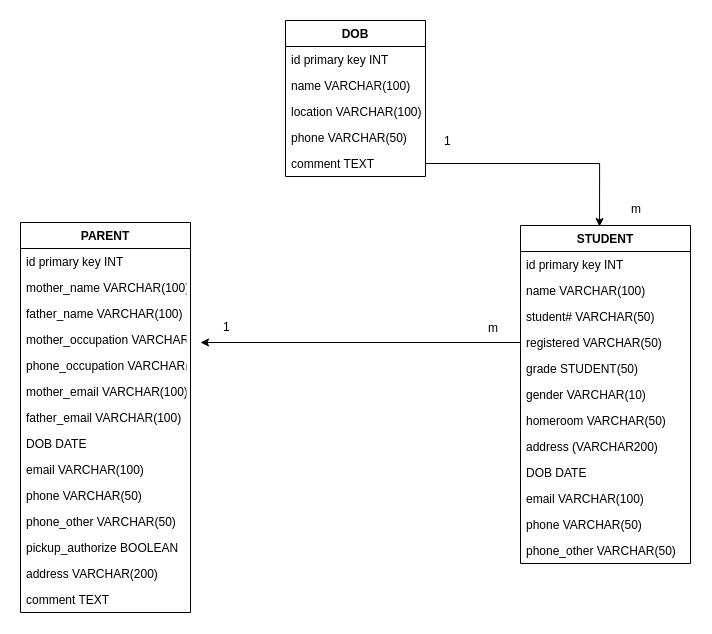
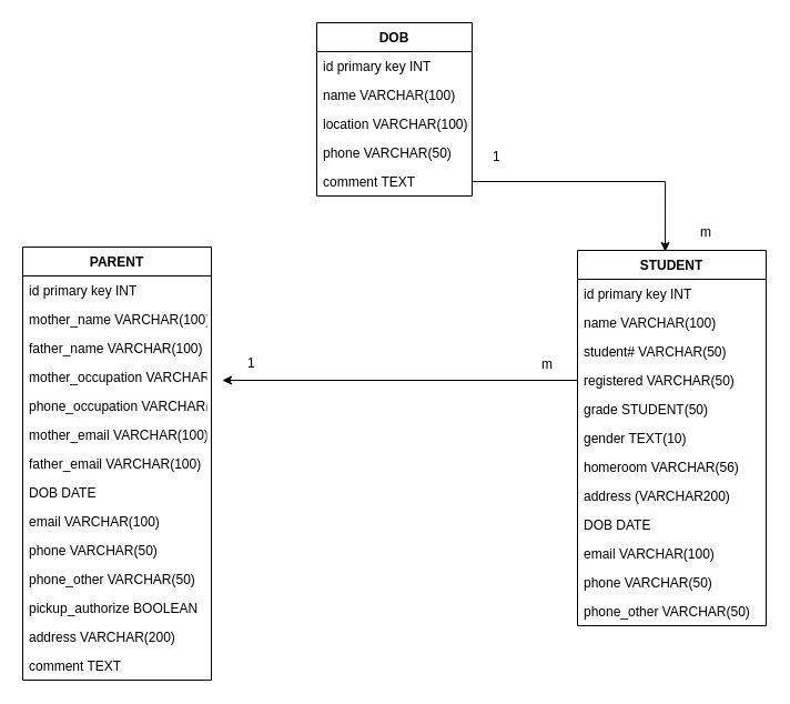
  <mxCell id="0" />
  <mxCell id="1" parent="0" />
  <mxCell id="2" value="DOB" style="swimlane;fontStyle=1;childLayout=stackLayout;horizontal=1;startSize=26;fillColor=none;horizontalStack=0;resizeParent=1;resizeParentMax=0;resizeLast=0;collapsible=1;marginBottom=0;" vertex="1" parent="1"><mxGeometry x="285" y="20" width="140" height="156" as="geometry" /></mxCell>
  <mxCell id="3" value="id primary key INT" style="text;strokeColor=none;fillColor=none;align=left;verticalAlign=top;spacingLeft=4;spacingRight=4;overflow=hidden;rotatable=0;points=[[0,0.5],[1,0.5]];portConstraint=eastwest;" vertex="1" parent="2"><mxGeometry y="26" width="140" height="26" as="geometry" /></mxCell>
  <mxCell id="4" value="name VARCHAR(100)" style="text;strokeColor=none;fillColor=none;align=left;verticalAlign=top;spacingLeft=4;spacingRight=4;overflow=hidden;rotatable=0;points=[[0,0.5],[1,0.5]];portConstraint=eastwest;" vertex="1" parent="2"><mxGeometry y="52" width="140" height="26" as="geometry" /></mxCell>
  <mxCell id="5" value="location VARCHAR(100)" style="text;strokeColor=none;fillColor=none;align=left;verticalAlign=top;spacingLeft=4;spacingRight=4;overflow=hidden;rotatable=0;points=[[0,0.5],[1,0.5]];portConstraint=eastwest;" vertex="1" parent="2"><mxGeometry y="78" width="140" height="26" as="geometry" /></mxCell>
  <mxCell id="6" value="phone VARCHAR(50)" style="text;strokeColor=none;fillColor=none;align=left;verticalAlign=top;spacingLeft=4;spacingRight=4;overflow=hidden;rotatable=0;points=[[0,0.5],[1,0.5]];portConstraint=eastwest;" vertex="1" parent="2"><mxGeometry y="104" width="140" height="26" as="geometry" /></mxCell>
  <mxCell id="7" value="comment TEXT" style="text;strokeColor=none;fillColor=none;align=left;verticalAlign=top;spacingLeft=4;spacingRight=4;overflow=hidden;rotatable=0;points=[[0,0.5],[1,0.5]];portConstraint=eastwest;" vertex="1" parent="2"><mxGeometry y="130" width="140" height="26" as="geometry" /></mxCell>
  <mxCell id="8" value="STUDENT" style="swimlane;fontStyle=1;childLayout=stackLayout;horizontal=1;startSize=26;fillColor=none;horizontalStack=0;resizeParent=1;resizeParentMax=0;resizeLast=0;collapsible=1;marginBottom=0;" vertex="1" parent="1"><mxGeometry x="520" y="225" width="170" height="338" as="geometry" /></mxCell>
  <mxCell id="9" value="id primary key INT" style="text;strokeColor=none;fillColor=none;align=left;verticalAlign=top;spacingLeft=4;spacingRight=4;overflow=hidden;rotatable=0;points=[[0,0.5],[1,0.5]];portConstraint=eastwest;" vertex="1" parent="8"><mxGeometry y="26" width="170" height="26" as="geometry" /></mxCell>
  <mxCell id="10" value="name VARCHAR(100)" style="text;strokeColor=none;fillColor=none;align=left;verticalAlign=top;spacingLeft=4;spacingRight=4;overflow=hidden;rotatable=0;points=[[0,0.5],[1,0.5]];portConstraint=eastwest;" vertex="1" parent="8"><mxGeometry y="52" width="170" height="26" as="geometry" /></mxCell>
  <mxCell id="11" value="student# VARCHAR(50)" style="text;strokeColor=none;fillColor=none;align=left;verticalAlign=top;spacingLeft=4;spacingRight=4;overflow=hidden;rotatable=0;points=[[0,0.5],[1,0.5]];portConstraint=eastwest;" vertex="1" parent="8"><mxGeometry y="78" width="170" height="26" as="geometry" /></mxCell>
  <mxCell id="12" value="registered VARCHAR(50)" style="text;strokeColor=none;fillColor=none;align=left;verticalAlign=top;spacingLeft=4;spacingRight=4;overflow=hidden;rotatable=0;points=[[0,0.5],[1,0.5]];portConstraint=eastwest;" vertex="1" parent="8"><mxGeometry y="104" width="170" height="26" as="geometry" /></mxCell>
  <mxCell id="13" value="grade STUDENT(50)" style="text;strokeColor=none;fillColor=none;align=left;verticalAlign=top;spacingLeft=4;spacingRight=4;overflow=hidden;rotatable=0;points=[[0,0.5],[1,0.5]];portConstraint=eastwest;" vertex="1" parent="8"><mxGeometry y="130" width="170" height="26" as="geometry" /></mxCell>
- <mxCell id="14" value="gender VARCHAR(10)" style="text;strokeColor=none;fillColor=none;align=left;verticalAlign=top;spacingLeft=4;spacingRight=4;overflow=hidden;rotatable=0;points=[[0,0.5],[1,0.5]];portConstraint=eastwest;" vertex="1" parent="8"><mxGeometry y="156" width="170" height="26" as="geometry" /></mxCell>
- <mxCell id="15" value="homeroom VARCHAR(50)" style="text;strokeColor=none;fillColor=none;align=left;verticalAlign=top;spacingLeft=4;spacingRight=4;overflow=hidden;rotatable=0;points=[[0,0.5],[1,0.5]];portConstraint=eastwest;" vertex="1" parent="8"><mxGeometry y="182" width="170" height="26" as="geometry" /></mxCell>
+ <mxCell id="14" value="gender TEXT(10)" style="text;strokeColor=none;fillColor=none;align=left;verticalAlign=top;spacingLeft=4;spacingRight=4;overflow=hidden;rotatable=0;points=[[0,0.5],[1,0.5]];portConstraint=eastwest;" vertex="1" parent="8"><mxGeometry y="156" width="170" height="26" as="geometry" /></mxCell>
+ <mxCell id="15" value="homeroom VARCHAR(56)" style="text;strokeColor=none;fillColor=none;align=left;verticalAlign=top;spacingLeft=4;spacingRight=4;overflow=hidden;rotatable=0;points=[[0,0.5],[1,0.5]];portConstraint=eastwest;" vertex="1" parent="8"><mxGeometry y="182" width="170" height="26" as="geometry" /></mxCell>
  <mxCell id="16" value="address (VARCHAR200)" style="text;strokeColor=none;fillColor=none;align=left;verticalAlign=top;spacingLeft=4;spacingRight=4;overflow=hidden;rotatable=0;points=[[0,0.5],[1,0.5]];portConstraint=eastwest;" vertex="1" parent="8"><mxGeometry y="208" width="170" height="26" as="geometry" /></mxCell>
  <mxCell id="17" value="DOB DATE" style="text;strokeColor=none;fillColor=none;align=left;verticalAlign=top;spacingLeft=4;spacingRight=4;overflow=hidden;rotatable=0;points=[[0,0.5],[1,0.5]];portConstraint=eastwest;" vertex="1" parent="8"><mxGeometry y="234" width="170" height="26" as="geometry" /></mxCell>
  <mxCell id="18" value="email VARCHAR(100)" style="text;strokeColor=none;fillColor=none;align=left;verticalAlign=top;spacingLeft=4;spacingRight=4;overflow=hidden;rotatable=0;points=[[0,0.5],[1,0.5]];portConstraint=eastwest;" vertex="1" parent="8"><mxGeometry y="260" width="170" height="26" as="geometry" /></mxCell>
  <mxCell id="19" value="phone VARCHAR(50)" style="text;strokeColor=none;fillColor=none;align=left;verticalAlign=top;spacingLeft=4;spacingRight=4;overflow=hidden;rotatable=0;points=[[0,0.5],[1,0.5]];portConstraint=eastwest;" vertex="1" parent="8"><mxGeometry y="286" width="170" height="26" as="geometry" /></mxCell>
  <mxCell id="20" value="phone_other VARCHAR(50)" style="text;strokeColor=none;fillColor=none;align=left;verticalAlign=top;spacingLeft=4;spacingRight=4;overflow=hidden;rotatable=0;points=[[0,0.5],[1,0.5]];portConstraint=eastwest;" vertex="1" parent="8"><mxGeometry y="312" width="170" height="26" as="geometry" /></mxCell>
  <mxCell id="21" value="PARENT" style="swimlane;fontStyle=1;childLayout=stackLayout;horizontal=1;startSize=26;fillColor=none;horizontalStack=0;resizeParent=1;resizeParentMax=0;resizeLast=0;collapsible=1;marginBottom=0;" vertex="1" parent="1"><mxGeometry x="20" y="222" width="170" height="390" as="geometry" /></mxCell>
  <mxCell id="22" value="id primary key INT" style="text;strokeColor=none;fillColor=none;align=left;verticalAlign=top;spacingLeft=4;spacingRight=4;overflow=hidden;rotatable=0;points=[[0,0.5],[1,0.5]];portConstraint=eastwest;" vertex="1" parent="21"><mxGeometry y="26" width="170" height="26" as="geometry" /></mxCell>
  <mxCell id="23" value="mother_name VARCHAR(100)" style="text;strokeColor=none;fillColor=none;align=left;verticalAlign=top;spacingLeft=4;spacingRight=4;overflow=hidden;rotatable=0;points=[[0,0.5],[1,0.5]];portConstraint=eastwest;" vertex="1" parent="21"><mxGeometry y="52" width="170" height="26" as="geometry" /></mxCell>
  <mxCell id="24" value="father_name VARCHAR(100)" style="text;strokeColor=none;fillColor=none;align=left;verticalAlign=top;spacingLeft=4;spacingRight=4;overflow=hidden;rotatable=0;points=[[0,0.5],[1,0.5]];portConstraint=eastwest;" vertex="1" parent="21"><mxGeometry y="78" width="170" height="26" as="geometry" /></mxCell>
  <mxCell id="25" value="mother_occupation VARCHAR(50)" style="text;strokeColor=none;fillColor=none;align=left;verticalAlign=top;spacingLeft=4;spacingRight=4;overflow=hidden;rotatable=0;points=[[0,0.5],[1,0.5]];portConstraint=eastwest;" vertex="1" parent="21"><mxGeometry y="104" width="170" height="26" as="geometry" /></mxCell>
  <mxCell id="26" value="phone_occupation VARCHAR(50)" style="text;strokeColor=none;fillColor=none;align=left;verticalAlign=top;spacingLeft=4;spacingRight=4;overflow=hidden;rotatable=0;points=[[0,0.5],[1,0.5]];portConstraint=eastwest;" vertex="1" parent="21"><mxGeometry y="130" width="170" height="26" as="geometry" /></mxCell>
  <mxCell id="27" value="mother_email VARCHAR(100)" style="text;strokeColor=none;fillColor=none;align=left;verticalAlign=top;spacingLeft=4;spacingRight=4;overflow=hidden;rotatable=0;points=[[0,0.5],[1,0.5]];portConstraint=eastwest;" vertex="1" parent="21"><mxGeometry y="156" width="170" height="26" as="geometry" /></mxCell>
  <mxCell id="28" value="father_email VARCHAR(100)" style="text;strokeColor=none;fillColor=none;align=left;verticalAlign=top;spacingLeft=4;spacingRight=4;overflow=hidden;rotatable=0;points=[[0,0.5],[1,0.5]];portConstraint=eastwest;" vertex="1" parent="21"><mxGeometry y="182" width="170" height="26" as="geometry" /></mxCell>
  <mxCell id="29" value="DOB DATE" style="text;strokeColor=none;fillColor=none;align=left;verticalAlign=top;spacingLeft=4;spacingRight=4;overflow=hidden;rotatable=0;points=[[0,0.5],[1,0.5]];portConstraint=eastwest;" vertex="1" parent="21"><mxGeometry y="208" width="170" height="26" as="geometry" /></mxCell>
  <mxCell id="30" value="email VARCHAR(100)" style="text;strokeColor=none;fillColor=none;align=left;verticalAlign=top;spacingLeft=4;spacingRight=4;overflow=hidden;rotatable=0;points=[[0,0.5],[1,0.5]];portConstraint=eastwest;" vertex="1" parent="21"><mxGeometry y="234" width="170" height="26" as="geometry" /></mxCell>
  <mxCell id="31" value="phone VARCHAR(50)" style="text;strokeColor=none;fillColor=none;align=left;verticalAlign=top;spacingLeft=4;spacingRight=4;overflow=hidden;rotatable=0;points=[[0,0.5],[1,0.5]];portConstraint=eastwest;" vertex="1" parent="21"><mxGeometry y="260" width="170" height="26" as="geometry" /></mxCell>
  <mxCell id="32" value="phone_other VARCHAR(50)" style="text;strokeColor=none;fillColor=none;align=left;verticalAlign=top;spacingLeft=4;spacingRight=4;overflow=hidden;rotatable=0;points=[[0,0.5],[1,0.5]];portConstraint=eastwest;" vertex="1" parent="21"><mxGeometry y="286" width="170" height="26" as="geometry" /></mxCell>
  <mxCell id="33" value="pickup_authorize BOOLEAN" style="text;strokeColor=none;fillColor=none;align=left;verticalAlign=top;spacingLeft=4;spacingRight=4;overflow=hidden;rotatable=0;points=[[0,0.5],[1,0.5]];portConstraint=eastwest;" vertex="1" parent="21"><mxGeometry y="312" width="170" height="26" as="geometry" /></mxCell>
  <mxCell id="34" value="address VARCHAR(200)" style="text;strokeColor=none;fillColor=none;align=left;verticalAlign=top;spacingLeft=4;spacingRight=4;overflow=hidden;rotatable=0;points=[[0,0.5],[1,0.5]];portConstraint=eastwest;" vertex="1" parent="21"><mxGeometry y="338" width="170" height="26" as="geometry" /></mxCell>
  <mxCell id="35" value="comment TEXT" style="text;strokeColor=none;fillColor=none;align=left;verticalAlign=top;spacingLeft=4;spacingRight=4;overflow=hidden;rotatable=0;points=[[0,0.5],[1,0.5]];portConstraint=eastwest;" vertex="1" parent="21"><mxGeometry y="364" width="170" height="26" as="geometry" /></mxCell>
  <mxCell id="36" style="edgeStyle=orthogonalEdgeStyle;rounded=0;orthogonalLoop=1;jettySize=auto;html=1;entryX=0.465;entryY=0.003;entryDx=0;entryDy=0;entryPerimeter=0;" edge="1" parent="1" source="7" target="8"><mxGeometry relative="1" as="geometry" /></mxCell>
  <mxCell id="37" value="1" style="text;html=1;resizable=0;points=[];autosize=1;align=left;verticalAlign=top;spacingTop=-4;" vertex="1" parent="1"><mxGeometry x="442" y="131" width="20" height="20" as="geometry" /></mxCell>
  <mxCell id="38" value="m" style="text;html=1;resizable=0;points=[];autosize=1;align=left;verticalAlign=top;spacingTop=-4;" vertex="1" parent="1"><mxGeometry x="629" y="199" width="30" height="20" as="geometry" /></mxCell>
  <mxCell id="39" style="edgeStyle=orthogonalEdgeStyle;rounded=0;orthogonalLoop=1;jettySize=auto;html=1;" edge="1" parent="1" source="12"><mxGeometry relative="1" as="geometry"><mxPoint x="200" y="342" as="targetPoint" /></mxGeometry></mxCell>
  <mxCell id="40" value="1" style="text;html=1;resizable=0;points=[];autosize=1;align=left;verticalAlign=top;spacingTop=-4;" vertex="1" parent="1"><mxGeometry x="221" y="317" width="20" height="20" as="geometry" /></mxCell>
  <mxCell id="41" value="m" style="text;html=1;resizable=0;points=[];autosize=1;align=left;verticalAlign=top;spacingTop=-4;" vertex="1" parent="1"><mxGeometry x="486" y="318" width="30" height="20" as="geometry" /></mxCell>
